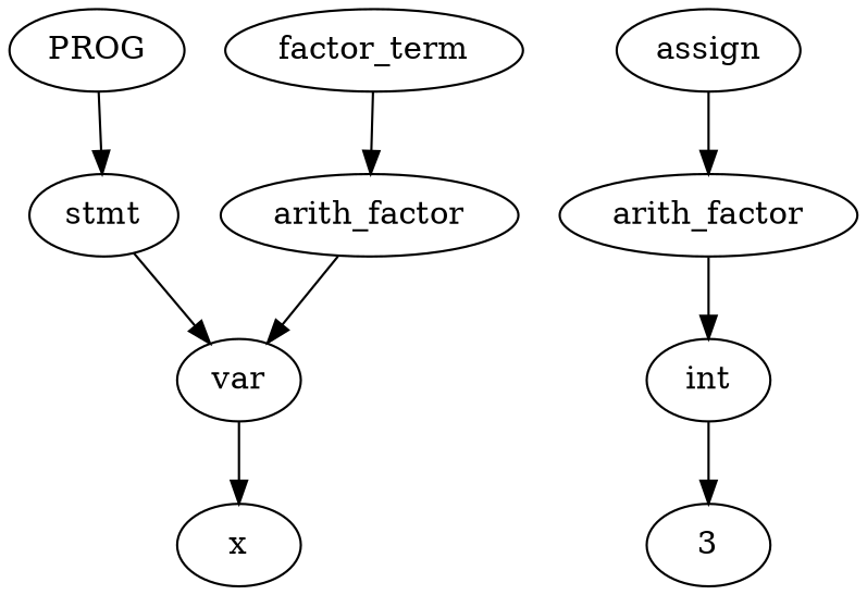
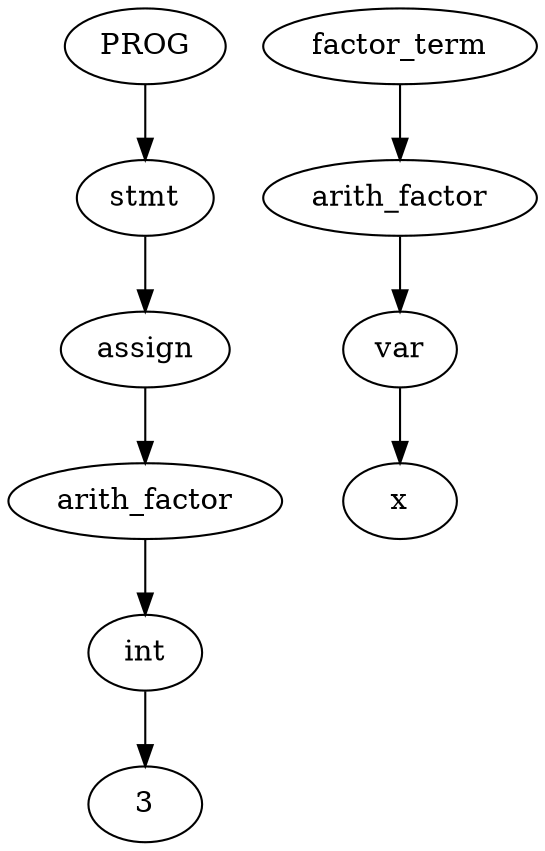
  digraph {
    n1 [label=PROG]
    n2 [label=stmt]
    n3 [label=assign]
    n4 [label=arith_factor]
    n5 [label=int]
    n6 [label=factor_term]
    n7 [label=arith_factor]
    n8 [label=var]
    n9 [label=x]
    n10 [label=3]
    n1 -> n2
-   n2 -> n8
+   n2 -> n3
    n3 -> n4
    n4 -> n5
    n5 -> n10
    n6 -> n7
    n7 -> n8
    n8 -> n9
  }
